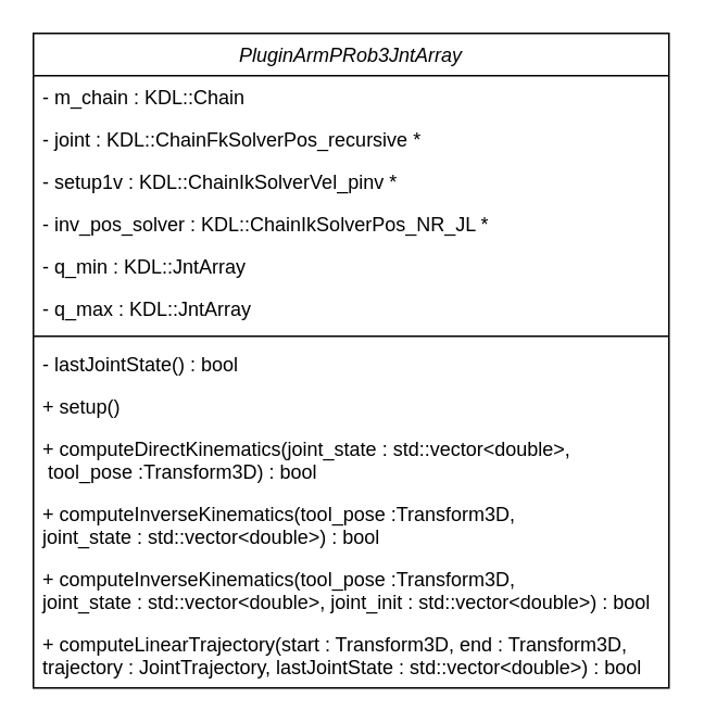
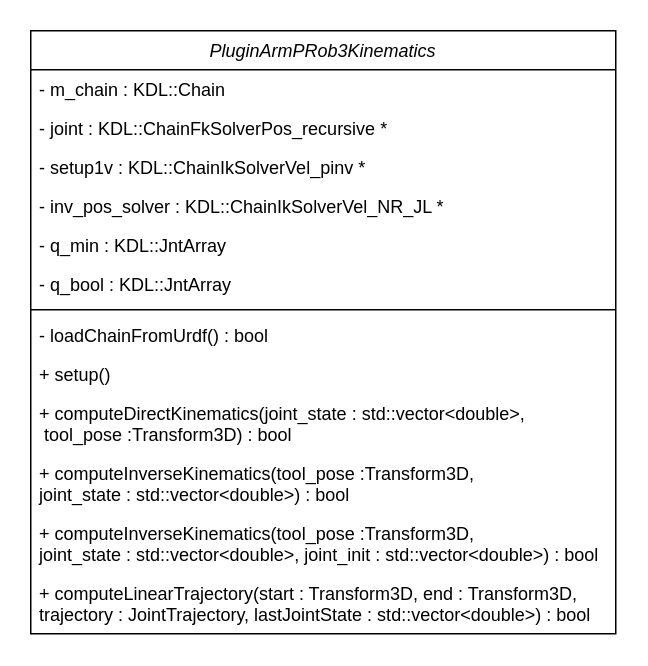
  <mxCell id="0" />
  <mxCell id="1" parent="0" />
- <mxCell id="2" value="PluginArmPRob3JntArray" style="swimlane;fontStyle=2;align=center;verticalAlign=top;childLayout=stackLayout;horizontal=1;startSize=26;horizontalStack=0;resizeParent=1;resizeLast=0;collapsible=1;marginBottom=0;rounded=0;shadow=0;strokeWidth=1;" parent="1" vertex="1"><mxGeometry x="20" y="20" width="390" height="402" as="geometry"><mxRectangle x="230" y="140" width="160" height="26" as="alternateBounds" /></mxGeometry></mxCell>
+ <mxCell id="2" value="PluginArmPRob3Kinematics" style="swimlane;fontStyle=2;align=center;verticalAlign=top;childLayout=stackLayout;horizontal=1;startSize=26;horizontalStack=0;resizeParent=1;resizeLast=0;collapsible=1;marginBottom=0;rounded=0;shadow=0;strokeWidth=1;" parent="1" vertex="1"><mxGeometry x="20" y="20" width="390" height="402" as="geometry"><mxRectangle x="230" y="140" width="160" height="26" as="alternateBounds" /></mxGeometry></mxCell>
  <mxCell id="3" value="- m_chain : KDL::Chain " style="text;align=left;verticalAlign=top;spacingLeft=4;spacingRight=4;overflow=hidden;rotatable=0;points=[[0,0.5],[1,0.5]];portConstraint=eastwest;" parent="2" vertex="1"><mxGeometry y="26" width="390" height="26" as="geometry" /></mxCell>
  <mxCell id="4" value="- joint : KDL::ChainFkSolverPos_recursive *" style="text;align=left;verticalAlign=top;spacingLeft=4;spacingRight=4;overflow=hidden;rotatable=0;points=[[0,0.5],[1,0.5]];portConstraint=eastwest;" vertex="1" parent="2"><mxGeometry y="52" width="390" height="26" as="geometry" /></mxCell>
  <mxCell id="5" value="- setup1v : KDL::ChainIkSolverVel_pinv *" style="text;align=left;verticalAlign=top;spacingLeft=4;spacingRight=4;overflow=hidden;rotatable=0;points=[[0,0.5],[1,0.5]];portConstraint=eastwest;" vertex="1" parent="2"><mxGeometry y="78" width="390" height="26" as="geometry" /></mxCell>
- <mxCell id="6" value="- inv_pos_solver : KDL::ChainIkSolverPos_NR_JL *" style="text;align=left;verticalAlign=top;spacingLeft=4;spacingRight=4;overflow=hidden;rotatable=0;points=[[0,0.5],[1,0.5]];portConstraint=eastwest;" vertex="1" parent="2"><mxGeometry y="104" width="390" height="26" as="geometry" /></mxCell>
+ <mxCell id="6" value="- inv_pos_solver : KDL::ChainIkSolverVel_NR_JL *" style="text;align=left;verticalAlign=top;spacingLeft=4;spacingRight=4;overflow=hidden;rotatable=0;points=[[0,0.5],[1,0.5]];portConstraint=eastwest;" vertex="1" parent="2"><mxGeometry y="104" width="390" height="26" as="geometry" /></mxCell>
  <mxCell id="7" value="- q_min : KDL::JntArray" style="text;align=left;verticalAlign=top;spacingLeft=4;spacingRight=4;overflow=hidden;rotatable=0;points=[[0,0.5],[1,0.5]];portConstraint=eastwest;" vertex="1" parent="2"><mxGeometry y="130" width="390" height="26" as="geometry" /></mxCell>
- <mxCell id="8" value="- q_max : KDL::JntArray" style="text;align=left;verticalAlign=top;spacingLeft=4;spacingRight=4;overflow=hidden;rotatable=0;points=[[0,0.5],[1,0.5]];portConstraint=eastwest;" vertex="1" parent="2"><mxGeometry y="156" width="390" height="26" as="geometry" /></mxCell>
+ <mxCell id="8" value="- q_bool : KDL::JntArray" style="text;align=left;verticalAlign=top;spacingLeft=4;spacingRight=4;overflow=hidden;rotatable=0;points=[[0,0.5],[1,0.5]];portConstraint=eastwest;" vertex="1" parent="2"><mxGeometry y="156" width="390" height="26" as="geometry" /></mxCell>
  <mxCell id="9" value="" style="line;html=1;strokeWidth=1;align=left;verticalAlign=middle;spacingTop=-1;spacingLeft=3;spacingRight=3;rotatable=0;labelPosition=right;points=[];portConstraint=eastwest;" parent="2" vertex="1"><mxGeometry y="182" width="390" height="8" as="geometry" /></mxCell>
- <mxCell id="10" value="- lastJointState() : bool" style="text;align=left;verticalAlign=top;spacingLeft=4;spacingRight=4;overflow=hidden;rotatable=0;points=[[0,0.5],[1,0.5]];portConstraint=eastwest;" parent="2" vertex="1"><mxGeometry y="190" width="390" height="26" as="geometry" /></mxCell>
+ <mxCell id="10" value="- loadChainFromUrdf() : bool" style="text;align=left;verticalAlign=top;spacingLeft=4;spacingRight=4;overflow=hidden;rotatable=0;points=[[0,0.5],[1,0.5]];portConstraint=eastwest;" parent="2" vertex="1"><mxGeometry y="190" width="390" height="26" as="geometry" /></mxCell>
  <mxCell id="11" value="+ setup()" style="text;align=left;verticalAlign=top;spacingLeft=4;spacingRight=4;overflow=hidden;rotatable=0;points=[[0,0.5],[1,0.5]];portConstraint=eastwest;rounded=0;shadow=0;html=0;" parent="2" vertex="1"><mxGeometry y="216" width="390" height="26" as="geometry" /></mxCell>
  <mxCell id="12" value="+ computeDirectKinematics(joint_state : std::vector&lt;double&gt;,&#10; tool_pose :Transform3D) : bool" style="text;align=left;verticalAlign=top;spacingLeft=4;spacingRight=4;overflow=hidden;rotatable=0;points=[[0,0.5],[1,0.5]];portConstraint=eastwest;rounded=0;shadow=0;html=0;" vertex="1" parent="2"><mxGeometry y="242" width="390" height="40" as="geometry" /></mxCell>
  <mxCell id="13" value="+ computeInverseKinematics(tool_pose :Transform3D, &#10;joint_state : std::vector&lt;double&gt;) : bool" style="text;align=left;verticalAlign=top;spacingLeft=4;spacingRight=4;overflow=hidden;rotatable=0;points=[[0,0.5],[1,0.5]];portConstraint=eastwest;rounded=0;shadow=0;html=0;" vertex="1" parent="2"><mxGeometry y="282" width="390" height="40" as="geometry" /></mxCell>
  <mxCell id="14" value="+ computeInverseKinematics(tool_pose :Transform3D, &#10;joint_state : std::vector&lt;double&gt;, joint_init : std::vector&lt;double&gt;) : bool" style="text;align=left;verticalAlign=top;spacingLeft=4;spacingRight=4;overflow=hidden;rotatable=0;points=[[0,0.5],[1,0.5]];portConstraint=eastwest;rounded=0;shadow=0;html=0;" vertex="1" parent="2"><mxGeometry y="322" width="390" height="40" as="geometry" /></mxCell>
  <mxCell id="15" value="+ computeLinearTrajectory(start : Transform3D, end : Transform3D, &#10;trajectory : JointTrajectory, lastJointState : std::vector&lt;double&gt;) : bool" style="text;align=left;verticalAlign=top;spacingLeft=4;spacingRight=4;overflow=hidden;rotatable=0;points=[[0,0.5],[1,0.5]];portConstraint=eastwest;rounded=0;shadow=0;html=0;" vertex="1" parent="2"><mxGeometry y="362" width="390" height="40" as="geometry" /></mxCell>
